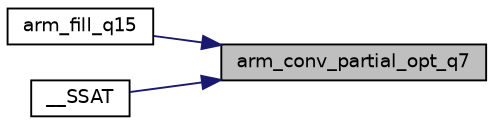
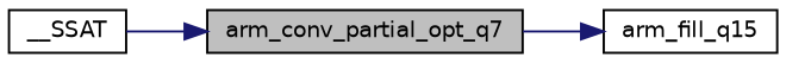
  digraph {
    rankdir=LR
    node [color=black fillcolor=white fontname=Helvetica fontsize=10 shape=record style=filled]
    edge [color=midnightblue fontname=Helvetica fontsize=10 labelfontname=Helvetica labelfontsize=10 style=solid]
    n1 [fillcolor=grey75 fontcolor=black height=0.2 label=arm_conv_partial_opt_q7 width=0.4]
    n2 [height=0.2 label=arm_fill_q15 width=0.4]
    n3 [height=0.2 label=__SSAT width=0.4]
-   n2 -> n1
+   n1 -> n2
    n3 -> n1
  }
